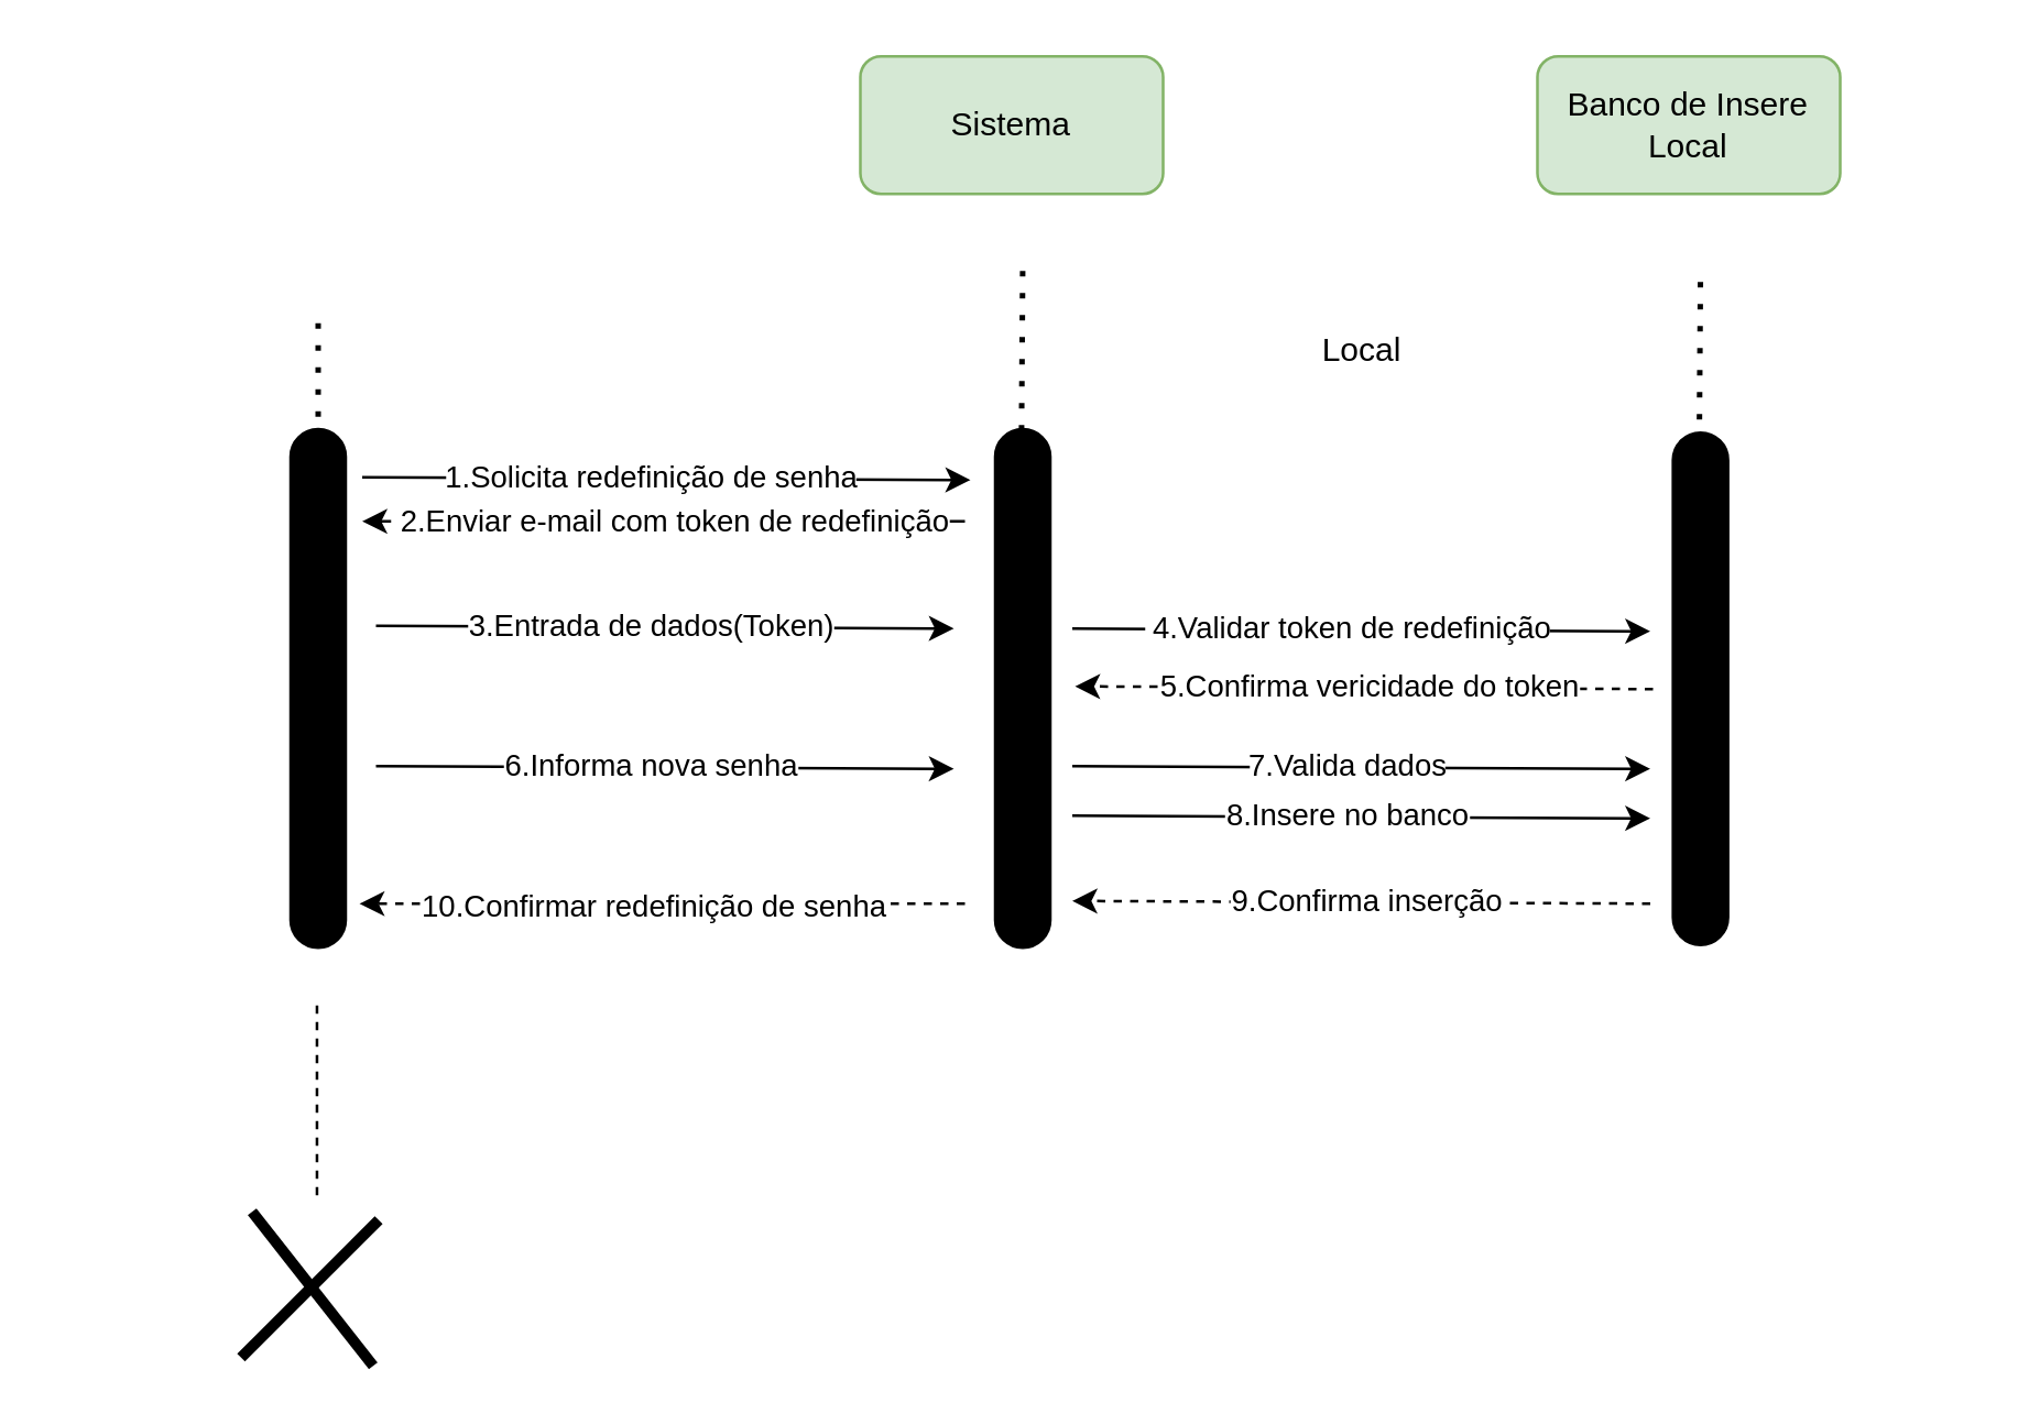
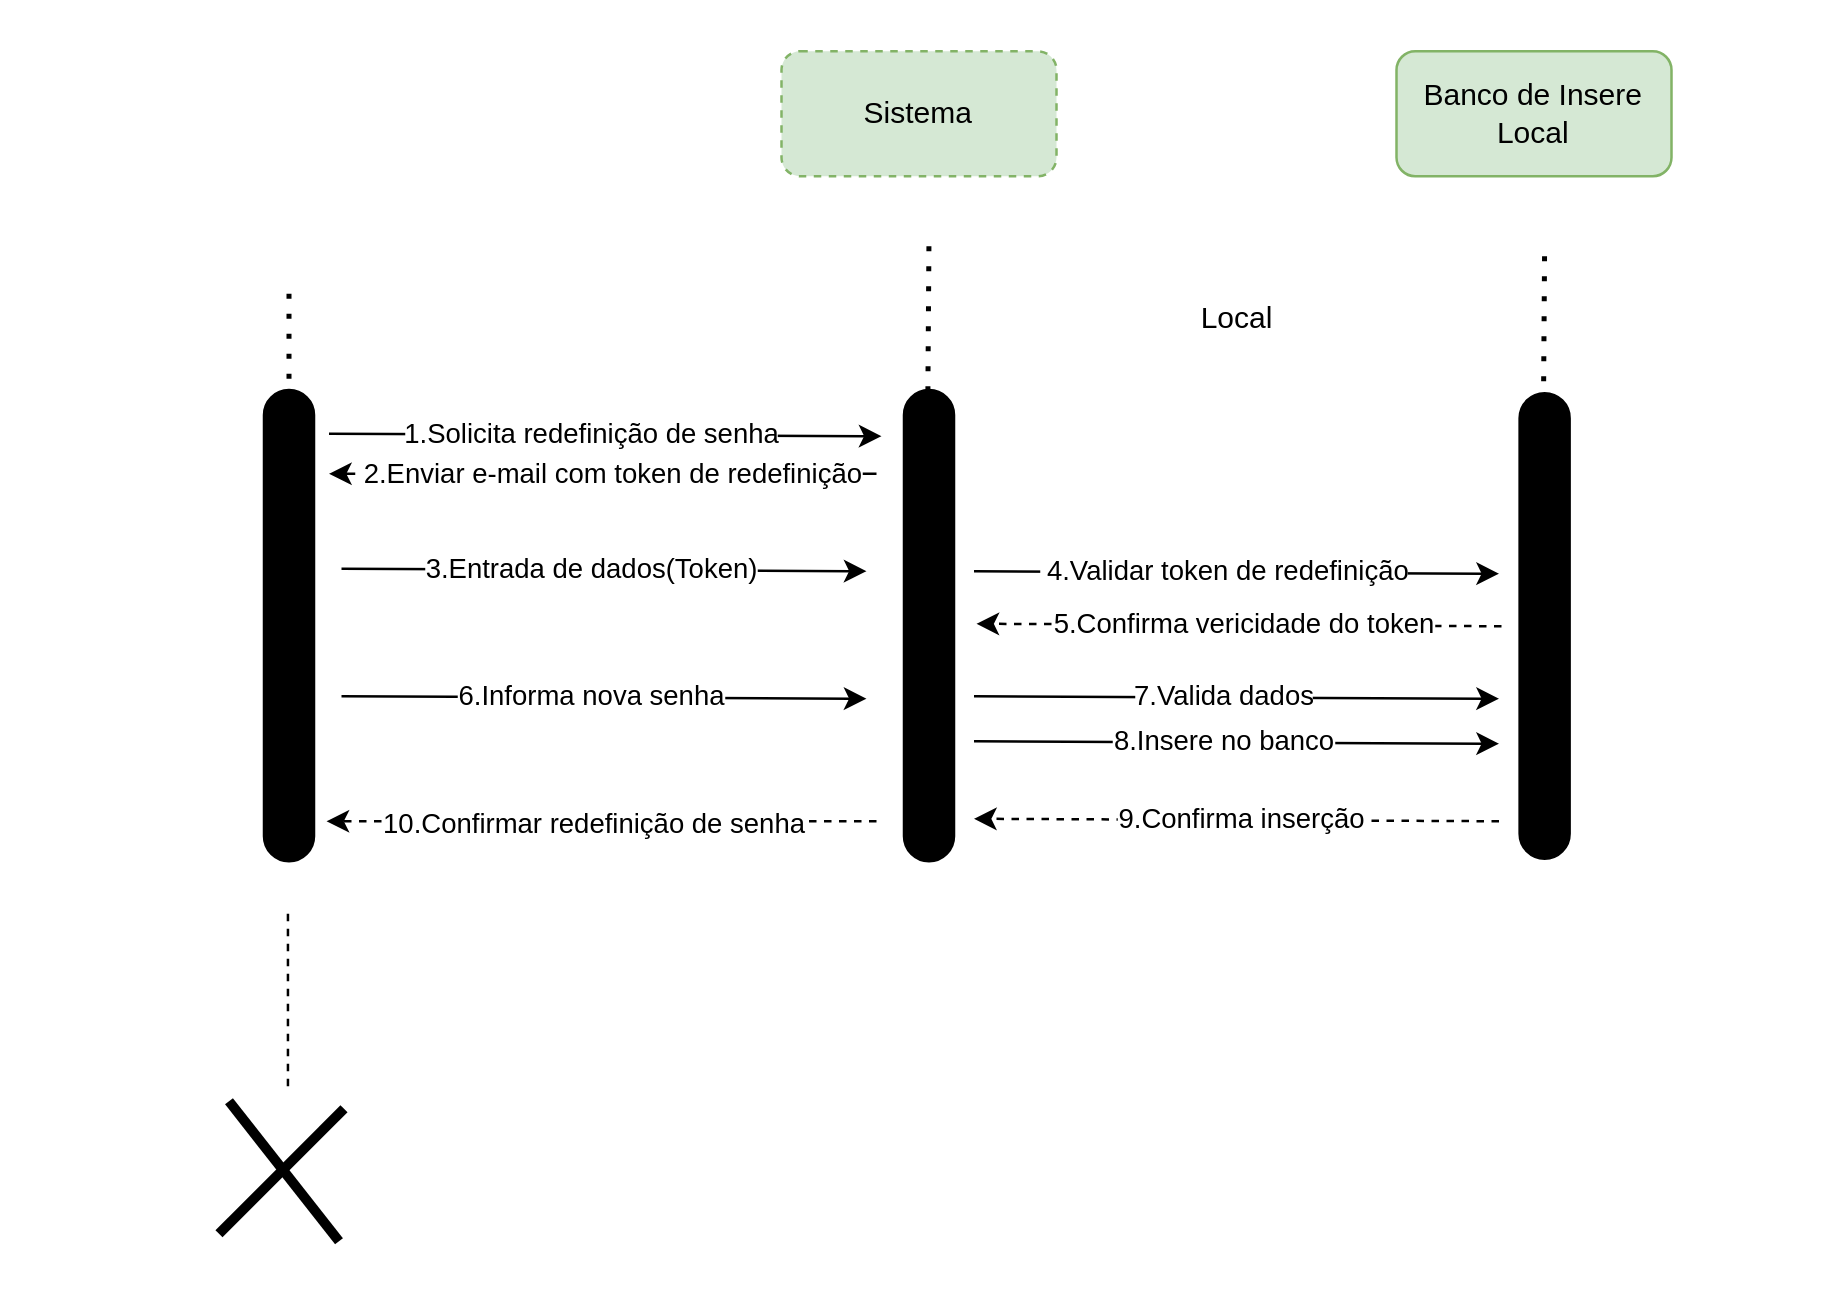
  <mxCell id="0" />
  <mxCell id="1" parent="0" />
- <mxCell id="2" value="Sistema" style="rounded=1;whiteSpace=wrap;html=1;fillColor=#d5e8d4;strokeColor=#82b366;" parent="1" vertex="1"><mxGeometry x="312" y="20" width="110" height="50" as="geometry" /></mxCell>
+ <mxCell id="2" value="Sistema" style="rounded=1;whiteSpace=wrap;html=1;fillColor=#d5e8d4;strokeColor=#82b366;dashed=1;" parent="1" vertex="1"><mxGeometry x="312" y="20" width="110" height="50" as="geometry" /></mxCell>
  <mxCell id="3" value="" style="rounded=1;whiteSpace=wrap;html=1;rotation=90;fillColor=#000000;arcSize=50;" parent="1" vertex="1"><mxGeometry x="20.75" y="239.75" width="188.5" height="20" as="geometry" /></mxCell>
  <mxCell id="4" value="" style="endArrow=none;dashed=1;html=1;dashPattern=1 3;strokeWidth=2;rounded=0;" parent="1" edge="1"><mxGeometry width="50" height="50" relative="1" as="geometry"><mxPoint x="115" y="167" as="sourcePoint" /><mxPoint x="115" y="117" as="targetPoint" /></mxGeometry></mxCell>
  <mxCell id="5" value="" style="rounded=1;whiteSpace=wrap;html=1;rotation=90;fillColor=#000000;arcSize=50;" parent="1" vertex="1"><mxGeometry x="276.75" y="239.75" width="188.5" height="20" as="geometry" /></mxCell>
  <mxCell id="6" value="" style="endArrow=none;dashed=1;html=1;dashPattern=1 3;strokeWidth=2;rounded=0;" parent="1" edge="1"><mxGeometry width="50" height="50" relative="1" as="geometry"><mxPoint x="370.5" y="164" as="sourcePoint" /><mxPoint x="371" y="94" as="targetPoint" /></mxGeometry></mxCell>
  <mxCell id="7" value="" style="endArrow=classic;html=1;rounded=0;" parent="1" edge="1"><mxGeometry width="50" height="50" relative="1" as="geometry"><mxPoint x="131" y="173" as="sourcePoint" /><mxPoint x="352" y="174" as="targetPoint" /></mxGeometry></mxCell>
  <mxCell id="8" value="1.Solicita redefinição de senha" style="edgeLabel;html=1;align=center;verticalAlign=middle;resizable=0;points=[];" parent="7" vertex="1" connectable="0"><mxGeometry x="-0.028" relative="1" as="geometry"><mxPoint x="-2" y="-1" as="offset" /></mxGeometry></mxCell>
  <mxCell id="9" value="Banco de Insere&lt;br&gt;Local" style="rounded=1;whiteSpace=wrap;html=1;fillColor=#d5e8d4;strokeColor=#82b366;" parent="1" vertex="1"><mxGeometry x="558" y="20" width="110" height="50" as="geometry" /></mxCell>
  <mxCell id="10" value="1" style="rounded=1;whiteSpace=wrap;html=1;rotation=90;fillColor=#000000;arcSize=50;" parent="1" vertex="1"><mxGeometry x="524.13" y="239.88" width="186.25" height="20" as="geometry" /></mxCell>
  <mxCell id="11" value="" style="endArrow=none;dashed=1;html=1;dashPattern=1 3;strokeWidth=2;rounded=0;" parent="1" edge="1"><mxGeometry width="50" height="50" relative="1" as="geometry"><mxPoint x="616.75" y="168" as="sourcePoint" /><mxPoint x="617.25" y="98" as="targetPoint" /></mxGeometry></mxCell>
  <mxCell id="12" value="" style="endArrow=classic;html=1;rounded=0;dashed=1;" parent="1" edge="1"><mxGeometry width="50" height="50" relative="1" as="geometry"><mxPoint x="350" y="328" as="sourcePoint" /><mxPoint x="130" y="328" as="targetPoint" /></mxGeometry></mxCell>
  <mxCell id="13" value="10.Confirmar redefinição de senha" style="edgeLabel;html=1;align=center;verticalAlign=middle;resizable=0;points=[];" parent="12" vertex="1" connectable="0"><mxGeometry x="0.18" relative="1" as="geometry"><mxPoint x="16" as="offset" /></mxGeometry></mxCell>
  <mxCell id="14" value="" style="endArrow=none;dashed=1;html=1;rounded=0;" parent="1" edge="1"><mxGeometry width="50" height="50" relative="1" as="geometry"><mxPoint x="114.58" y="434" as="sourcePoint" /><mxPoint x="114.58" y="364" as="targetPoint" /></mxGeometry></mxCell>
  <mxCell id="15" value="" style="endArrow=none;html=1;rounded=0;strokeWidth=4;" parent="1" edge="1"><mxGeometry width="50" height="50" relative="1" as="geometry"><mxPoint x="87" y="493" as="sourcePoint" /><mxPoint x="137" y="443" as="targetPoint" /></mxGeometry></mxCell>
  <mxCell id="16" value="" style="endArrow=none;html=1;rounded=0;strokeWidth=4;" parent="1" edge="1"><mxGeometry width="50" height="50" relative="1" as="geometry"><mxPoint x="91" y="440" as="sourcePoint" /><mxPoint x="135" y="496" as="targetPoint" /></mxGeometry></mxCell>
  <mxCell id="17" value="" style="endArrow=classic;html=1;rounded=0;" parent="1" edge="1"><mxGeometry width="50" height="50" relative="1" as="geometry"><mxPoint x="350" y="189" as="sourcePoint" /><mxPoint x="131" y="189" as="targetPoint" /></mxGeometry></mxCell>
  <mxCell id="18" value="&amp;nbsp;2.Enviar e-mail com token de redefiniçã&lt;span class=&quot;hljs-title function_ invoke__&quot;&gt;o&lt;/span&gt;" style="edgeLabel;html=1;align=center;verticalAlign=middle;resizable=0;points=[];" parent="17" vertex="1" connectable="0"><mxGeometry x="-0.028" relative="1" as="geometry"><mxPoint x="-2" y="-1" as="offset" /></mxGeometry></mxCell>
  <mxCell id="19" value="" style="endArrow=classic;html=1;rounded=0;" parent="1" edge="1"><mxGeometry width="50" height="50" relative="1" as="geometry"><mxPoint x="136" y="227" as="sourcePoint" /><mxPoint x="346" y="228" as="targetPoint" /></mxGeometry></mxCell>
  <mxCell id="20" value="3.Entrada de dados(Token)" style="edgeLabel;html=1;align=center;verticalAlign=middle;resizable=0;points=[];" parent="19" vertex="1" connectable="0"><mxGeometry x="-0.028" relative="1" as="geometry"><mxPoint x="-2" y="-1" as="offset" /></mxGeometry></mxCell>
  <mxCell id="21" value="" style="endArrow=classic;html=1;rounded=0;" parent="1" edge="1"><mxGeometry width="50" height="50" relative="1" as="geometry"><mxPoint x="389" y="228" as="sourcePoint" /><mxPoint x="599" y="229" as="targetPoint" /></mxGeometry></mxCell>
  <mxCell id="22" value="&amp;nbsp;4.Validar token de redefinição" style="edgeLabel;html=1;align=center;verticalAlign=middle;resizable=0;points=[];" parent="21" vertex="1" connectable="0"><mxGeometry x="-0.028" relative="1" as="geometry"><mxPoint x="-2" y="-1" as="offset" /></mxGeometry></mxCell>
  <mxCell id="23" value="" style="endArrow=classic;html=1;rounded=0;dashed=1;" parent="1" edge="1"><mxGeometry width="50" height="50" relative="1" as="geometry"><mxPoint x="600" y="250" as="sourcePoint" /><mxPoint x="390" y="249" as="targetPoint" /></mxGeometry></mxCell>
  <mxCell id="24" value="5.Confirma vericidade do token" style="edgeLabel;html=1;align=center;verticalAlign=middle;resizable=0;points=[];" parent="23" vertex="1" connectable="0"><mxGeometry x="-0.028" relative="1" as="geometry"><mxPoint x="-2" y="-1" as="offset" /></mxGeometry></mxCell>
  <mxCell id="25" value="" style="endArrow=classic;html=1;rounded=0;" parent="1" edge="1"><mxGeometry width="50" height="50" relative="1" as="geometry"><mxPoint x="136" y="278" as="sourcePoint" /><mxPoint x="346" y="279" as="targetPoint" /></mxGeometry></mxCell>
  <mxCell id="26" value="6.Informa nova senha" style="edgeLabel;html=1;align=center;verticalAlign=middle;resizable=0;points=[];" parent="25" vertex="1" connectable="0"><mxGeometry x="-0.028" relative="1" as="geometry"><mxPoint x="-2" y="-1" as="offset" /></mxGeometry></mxCell>
  <mxCell id="27" value="" style="endArrow=classic;html=1;rounded=0;" parent="1" edge="1"><mxGeometry width="50" height="50" relative="1" as="geometry"><mxPoint x="389" y="278" as="sourcePoint" /><mxPoint x="599" y="279" as="targetPoint" /></mxGeometry></mxCell>
  <mxCell id="28" value="7.Valida dados" style="edgeLabel;html=1;align=center;verticalAlign=middle;resizable=0;points=[];" parent="27" vertex="1" connectable="0"><mxGeometry x="-0.028" relative="1" as="geometry"><mxPoint x="-2" y="-1" as="offset" /></mxGeometry></mxCell>
  <mxCell id="29" value="" style="endArrow=classic;html=1;rounded=0;" parent="1" edge="1"><mxGeometry width="50" height="50" relative="1" as="geometry"><mxPoint x="389" y="296" as="sourcePoint" /><mxPoint x="599" y="297" as="targetPoint" /></mxGeometry></mxCell>
  <mxCell id="30" value="8.Insere no banco" style="edgeLabel;html=1;align=center;verticalAlign=middle;resizable=0;points=[];" parent="29" vertex="1" connectable="0"><mxGeometry x="-0.028" relative="1" as="geometry"><mxPoint x="-2" y="-1" as="offset" /></mxGeometry></mxCell>
  <mxCell id="31" value="" style="endArrow=classic;html=1;rounded=0;dashed=1;" parent="1" edge="1"><mxGeometry width="50" height="50" relative="1" as="geometry"><mxPoint x="599" y="328" as="sourcePoint" /><mxPoint x="389" y="327" as="targetPoint" /></mxGeometry></mxCell>
  <mxCell id="32" value="9.Confirma inserção" style="edgeLabel;html=1;align=center;verticalAlign=middle;resizable=0;points=[];" parent="31" vertex="1" connectable="0"><mxGeometry x="-0.028" relative="1" as="geometry"><mxPoint x="-2" y="-1" as="offset" /></mxGeometry></mxCell>
  <mxCell id="33" value="Local" style="text;html=1;align=center;verticalAlign=middle;resizable=0;points=[];autosize=1;strokeColor=none;fillColor=none;" parent="1" vertex="1"><mxGeometry x="469" y="112" width="50" height="30" as="geometry" /></mxCell>
